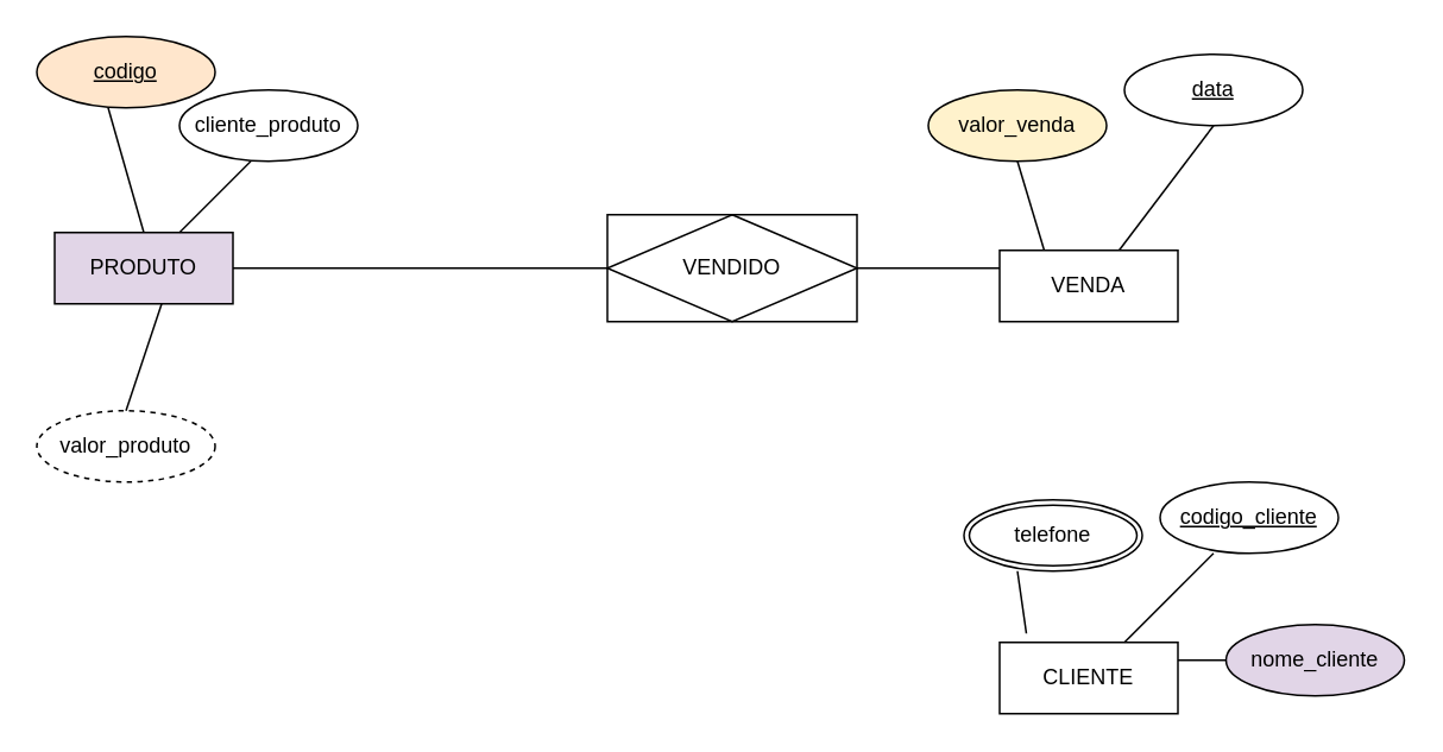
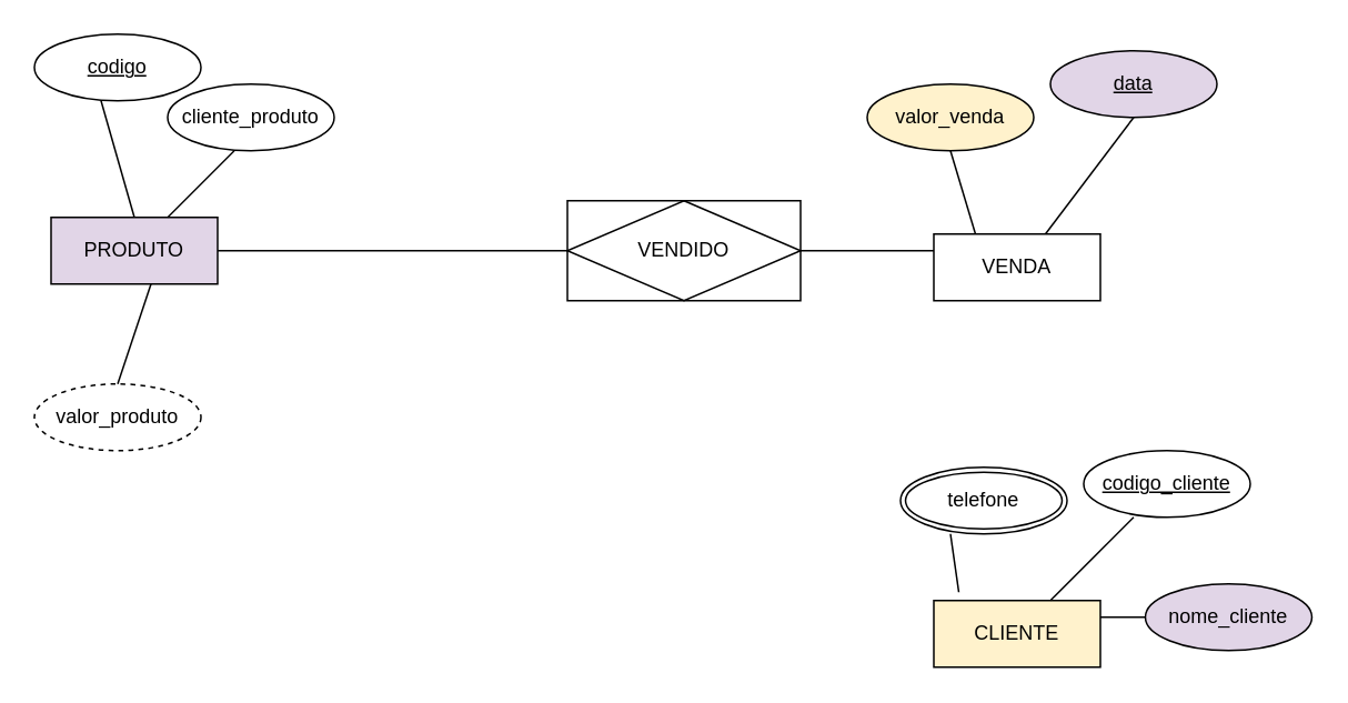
  <mxCell id="0" />
  <mxCell id="1" parent="0" />
  <mxCell id="2" value="PRODUTO" style="whiteSpace=wrap;html=1;align=center;fillColor=#e1d5e7;" vertex="1" parent="1"><mxGeometry x="30" y="130" width="100" height="40" as="geometry" /></mxCell>
  <mxCell id="3" value="VENDA" style="whiteSpace=wrap;html=1;align=center;" vertex="1" parent="1"><mxGeometry x="560" y="140" width="100" height="40" as="geometry" /></mxCell>
- <mxCell id="4" value="CLIENTE" style="whiteSpace=wrap;html=1;align=center;" vertex="1" parent="1"><mxGeometry x="560" y="360" width="100" height="40" as="geometry" /></mxCell>
+ <mxCell id="4" value="CLIENTE" style="whiteSpace=wrap;html=1;align=center;fillColor=#fff2cc;" vertex="1" parent="1"><mxGeometry x="560" y="360" width="100" height="40" as="geometry" /></mxCell>
  <mxCell id="5" value="" style="endArrow=none;html=1;rounded=0;exitX=0.5;exitY=0;exitDx=0;exitDy=0;exitPerimeter=0;" edge="1" parent="1" source="2"><mxGeometry width="50" height="50" relative="1" as="geometry"><mxPoint x="10" y="110" as="sourcePoint" /><mxPoint x="60" y="60" as="targetPoint" /></mxGeometry></mxCell>
  <mxCell id="6" value="" style="endArrow=none;html=1;rounded=0;exitX=0.67;exitY=0;exitDx=0;exitDy=0;exitPerimeter=0;" edge="1" parent="1" source="3"><mxGeometry width="50" height="50" relative="1" as="geometry"><mxPoint x="630" y="120" as="sourcePoint" /><mxPoint x="680" y="70" as="targetPoint" /></mxGeometry></mxCell>
  <mxCell id="7" value="" style="endArrow=none;html=1;rounded=0;" edge="1" parent="1"><mxGeometry width="50" height="50" relative="1" as="geometry"><mxPoint x="630" y="360" as="sourcePoint" /><mxPoint x="680" y="310" as="targetPoint" /></mxGeometry></mxCell>
  <mxCell id="8" value="cliente_produto" style="ellipse;whiteSpace=wrap;html=1;align=center;" vertex="1" parent="1"><mxGeometry x="100" y="50" width="100" height="40" as="geometry" /></mxCell>
  <mxCell id="9" value="" style="endArrow=none;html=1;rounded=0;" edge="1" parent="1"><mxGeometry width="50" height="50" relative="1" as="geometry"><mxPoint x="100" y="130" as="sourcePoint" /><mxPoint x="140" y="90" as="targetPoint" /></mxGeometry></mxCell>
  <mxCell id="10" value="telefone" style="ellipse;shape=doubleEllipse;margin=3;whiteSpace=wrap;html=1;align=center;" vertex="1" parent="1"><mxGeometry x="540" y="280" width="100" height="40" as="geometry" /></mxCell>
  <mxCell id="11" value="" style="endArrow=none;html=1;rounded=0;exitX=0.15;exitY=-0.125;exitDx=0;exitDy=0;exitPerimeter=0;" edge="1" parent="1" source="4"><mxGeometry width="50" height="50" relative="1" as="geometry"><mxPoint x="520" y="370" as="sourcePoint" /><mxPoint x="570" y="320" as="targetPoint" /></mxGeometry></mxCell>
  <mxCell id="12" value="valor_produto" style="ellipse;whiteSpace=wrap;html=1;align=center;dashed=1;" vertex="1" parent="1"><mxGeometry x="20" y="230" width="100" height="40" as="geometry" /></mxCell>
  <mxCell id="13" value="valor_venda" style="ellipse;whiteSpace=wrap;html=1;align=center;fillColor=#fff2cc;" vertex="1" parent="1"><mxGeometry x="520" y="50" width="100" height="40" as="geometry" /></mxCell>
  <mxCell id="14" value="" style="endArrow=none;html=1;rounded=0;exitX=0.25;exitY=0;exitDx=0;exitDy=0;" edge="1" parent="1" source="3"><mxGeometry width="50" height="50" relative="1" as="geometry"><mxPoint x="520" y="140" as="sourcePoint" /><mxPoint x="570" y="90" as="targetPoint" /></mxGeometry></mxCell>
- <mxCell id="15" value="data" style="ellipse;whiteSpace=wrap;html=1;align=center;fontStyle=4;" vertex="1" parent="1"><mxGeometry x="630" y="30" width="100" height="40" as="geometry" /></mxCell>
- <mxCell id="16" value="codigo" style="ellipse;whiteSpace=wrap;html=1;align=center;fontStyle=4;fillColor=#ffe6cc;" vertex="1" parent="1"><mxGeometry x="20" y="20" width="100" height="40" as="geometry" /></mxCell>
+ <mxCell id="15" value="data" style="ellipse;whiteSpace=wrap;html=1;align=center;fontStyle=4;fillColor=#e1d5e7;" vertex="1" parent="1"><mxGeometry x="630" y="30" width="100" height="40" as="geometry" /></mxCell>
+ <mxCell id="16" value="codigo" style="ellipse;whiteSpace=wrap;html=1;align=center;fontStyle=4;" vertex="1" parent="1"><mxGeometry x="20" y="20" width="100" height="40" as="geometry" /></mxCell>
  <mxCell id="17" value="codigo_cliente" style="ellipse;whiteSpace=wrap;html=1;align=center;fontStyle=4;" vertex="1" parent="1"><mxGeometry x="650" y="270" width="100" height="40" as="geometry" /></mxCell>
  <mxCell id="18" value="VENDIDO" style="shape=associativeEntity;whiteSpace=wrap;html=1;align=center;" vertex="1" parent="1"><mxGeometry x="340" y="120" width="140" height="60" as="geometry" /></mxCell>
  <mxCell id="19" value="" style="endArrow=none;html=1;rounded=0;exitX=1;exitY=0.5;exitDx=0;exitDy=0;" edge="1" parent="1" source="18"><mxGeometry width="50" height="50" relative="1" as="geometry"><mxPoint x="510" y="200" as="sourcePoint" /><mxPoint x="560" y="150" as="targetPoint" /></mxGeometry></mxCell>
  <mxCell id="20" value="" style="endArrow=none;html=1;rounded=0;exitX=1;exitY=0.5;exitDx=0;exitDy=0;" edge="1" parent="1" source="2"><mxGeometry width="50" height="50" relative="1" as="geometry"><mxPoint x="290" y="200" as="sourcePoint" /><mxPoint x="340" y="150" as="targetPoint" /></mxGeometry></mxCell>
  <mxCell id="21" value="" style="endArrow=none;html=1;rounded=0;exitX=0.5;exitY=0;exitDx=0;exitDy=0;" edge="1" parent="1" source="12"><mxGeometry width="50" height="50" relative="1" as="geometry"><mxPoint x="40" y="220" as="sourcePoint" /><mxPoint x="90" y="170" as="targetPoint" /></mxGeometry></mxCell>
  <mxCell id="22" value="nome_cliente" style="ellipse;whiteSpace=wrap;html=1;align=center;fillColor=#e1d5e7;" vertex="1" parent="1"><mxGeometry x="687" y="350" width="100" height="40" as="geometry" /></mxCell>
  <mxCell id="23" value="" style="endArrow=none;html=1;rounded=0;exitX=1;exitY=0.25;exitDx=0;exitDy=0;" edge="1" parent="1" source="4"><mxGeometry width="50" height="50" relative="1" as="geometry"><mxPoint x="637" y="420" as="sourcePoint" /><mxPoint x="687" y="370" as="targetPoint" /></mxGeometry></mxCell>
